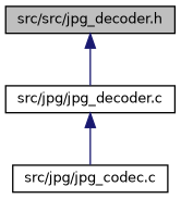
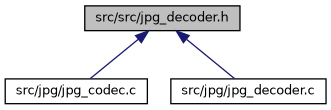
  digraph {
    node [color=black fillcolor=white fontname=Helvetica fontsize=10 shape=record style=filled]
    edge [color=midnightblue dir=back fontname=Helvetica fontsize=10 labelfontname=Helvetica labelfontsize=10 style=solid]
    n1 [fillcolor=grey75 fontcolor=black height=0.2 label="src/src/jpg_decoder.h" width=0.4]
    n2 [height=0.2 label="src/jpg/jpg_codec.c" width=0.4]
    n3 [height=0.2 label="src/jpg/jpg_decoder.c" width=0.4]
-   n3 -> n2
+   n1 -> n2
    n1 -> n3
  }
